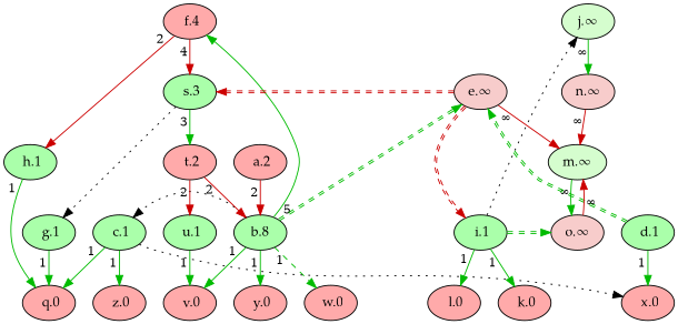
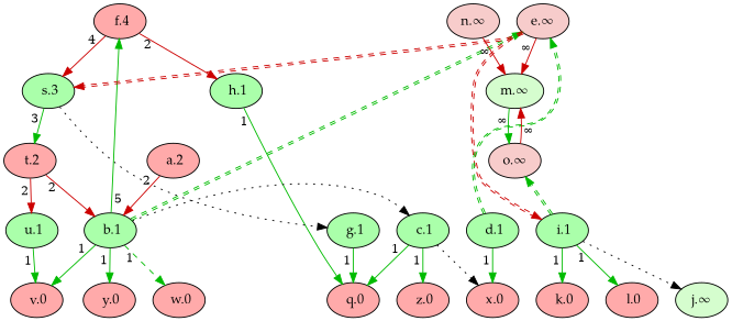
  digraph {
    rankdir=TB
    node [fillcolor="#FFAAAA" fontname=Palatino fontsize=14 style=filled]
    edge [color="#00BB00" dir=forward fontsize=12 labeldistance=1.5 style=solid taillabel=1]
    n1 [label=" v.0"]
    n2 [label=" z.0"]
    n3 [label=" y.0"]
    n4 [label=" x.0"]
    n5 [label=" w.0"]
    n6 [label=" q.0"]
    n7 [label=" l.0"]
    n8 [label=" k.0"]
    n9 [label=" f.4"]
    n10 [fillcolor="#AAFFAA" label=" h.1"]
    n11 [fillcolor="#AAFFAA" label=" s.3"]
    n12 [fillcolor="#AAFFAA" label=" u.1"]
-   n13 [fillcolor="#AAFFAA" label="b.8"]
+   n13 [fillcolor="#AAFFAA" label=" b.1"]
    n14 [fillcolor="#AAFFAA" label=" c.1"]
    n15 [fillcolor="#f7cccb" label="e.∞"]
    n16 [fillcolor="#AAFFAA" label=" i.1"]
    n17 [fillcolor="#d5fdce" label="m.∞"]
    n18 [fillcolor="#AAFFAA" label=" d.1"]
    n19 [fillcolor="#d5fdce" label="j.∞"]
    n20 [fillcolor="#f7cccb" label="o.∞"]
    n21 [fillcolor="#f7cccb" label="n.∞"]
    n22 [fillcolor="#AAFFAA" label=" g.1"]
    n23 [label=" t.2"]
    n24 [label=" a.2"]
    subgraph sub_1 {
      rank=max
      n1
      n2
      n3
      n4
      n5
      n6
      n7
      n8
    }
    subgraph sub_2 {
      rank=min
      n9
    }
    n9 -> n10 [color="#CC0000" taillabel=2]
    n9 -> n11 [color="#CC0000" taillabel=4]
    n10 -> n6
    n11 -> n22 [color=black constraint=false style=dotted taillabel=""]
    n11 -> n23 [taillabel=3]
    n12 -> n1
    n13 -> n1
    n13 -> n3
    n13 -> n5 [style=dashed]
    n13 -> n9 [taillabel=5]
    n13 -> n14 [color=black constraint=false style=dotted taillabel=""]
    n13 -> n15 [color="#00BB00:#00BB00" constraint=false style=dashed taillabel=""]
    n14 -> n2
    n14 -> n4 [color=black constraint=false style=dotted taillabel=""]
    n14 -> n6
    n15 -> n11 [color="#CC0000:#CC0000" constraint=false style=dashed taillabel=""]
    n15 -> n16 [color="#CC0000:#CC0000" constraint=false style=dashed taillabel=""]
    n15 -> n17 [color="#CC0000" taillabel="∞"]
    n16 -> n7
    n16 -> n8
    n16 -> n19 [color=black constraint=false style=dotted taillabel=""]
    n16 -> n20 [color="#00BB00:#00BB00" constraint=false style=dashed taillabel=""]
    n17 -> n20 [taillabel="∞"]
    n18 -> n4
    n18 -> n15 [color="#00BB00:#00BB00" constraint=false style=dashed taillabel=""]
-   n19 -> n21 [taillabel="∞"]
    n20 -> n17 [color="#CC0000" taillabel="∞"]
    n21 -> n17 [color="#CC0000" taillabel="∞"]
    n22 -> n6
    n23 -> n12 [color="#CC0000" taillabel=2]
    n23 -> n13 [color="#CC0000" taillabel=2]
    n24 -> n13 [color="#CC0000" taillabel=2]
  }
